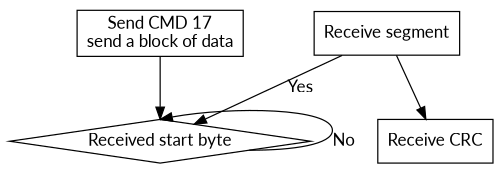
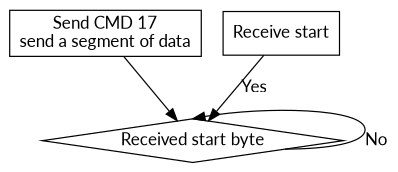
  digraph {
    fontname=Lato
    node [fontname=Lato shape=record]
    edge [fontname=Lato]
-   n1 [label="Send CMD 17\nsend a block of data"]
+   n1 [label="Send CMD 17\nsend a segment of data"]
    n2 [label="Received start byte" shape=diamond]
-   n3 [label="Receive segment"]
-   n4 [label="Receive CRC"]
+   n3 [label="Receive start"]
    n1 -> n2
    n2 -> n2 [headport=n label=No]
    n3 -> n2 [label=Yes]
-   n3 -> n4
  }
